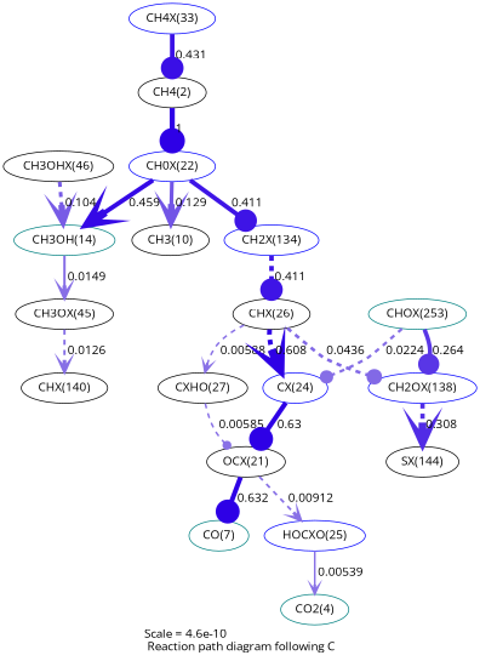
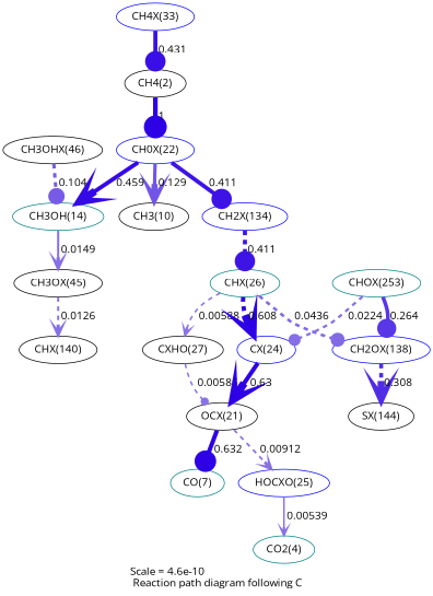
  digraph {
    fontname="Open Sans"
    label="Scale = 4.6e-10\l Reaction path diagram following C"
    node [color=black fontname="Open Sans"]
    edge [arrowhead=dot arrowsize=2.66 color="0.7, 0.911, 0.9" fontname="Open Sans" penwidth=5.33 style=dashed]
    n1 [color=blue label="CH4X(33)"]
    n2 [label="CH4(2)"]
    n3 [color=blue label="CH0X(22)"]
    n4 [label="CH3(10)"]
    n5 [color=teal label="CH3OH(14)"]
    n6 [color=blue label="CH2X(134)"]
    n7 [label="CH3OX(45)"]
-   n8 [label="CHX(26)"]
+   n8 [color=teal label="CHX(26)"]
    n9 [label="CHX(140)"]
    n10 [label="CXHO(27)"]
    n11 [color=blue label="CX(24)"]
    n12 [color=blue label="CH2OX(138)"]
    n13 [label="CH3OHX(46)"]
    n14 [label="OCX(21)"]
    n15 [label="SX(144)"]
    n16 [color=teal label="CO(7)"]
    n17 [color=blue label="HOCXO(25)"]
    n18 [color=teal label="CO2(4)"]
    n19 [color=teal label="CHOX(253)"]
    n1 -> n2 [arrowsize=2.68 color="0.7, 0.931, 0.9" label=" 0.431" penwidth=5.36 style=solid]
    n2 -> n3 [arrowsize=3 color="0.7, 1.5, 0.9" label=" 1" penwidth=6 style=bold]
    n3 -> n4 [arrowhead=vee arrowsize=2.23 color="0.7, 0.629, 0.9" label=" 0.129" penwidth=4.46 style=bold]
    n3 -> n5 [arrowhead=vee arrowsize=2.71 color="0.7, 0.959, 0.9" label=" 0.459" penwidth=5.41 style=bold]
    n3 -> n6 [label=" 0.411" style=bold]
    n5 -> n7 [arrowhead=vee arrowsize=1.41 color="0.7, 0.515, 0.9" label=" 0.0149" penwidth=2.82 style=solid]
    n6 -> n8 [label=" 0.411"]
    n7 -> n9 [arrowhead=vee arrowsize=1.35 color="0.7, 0.513, 0.9" label=" 0.0126" penwidth=2.7]
    n8 -> n10 [arrowhead=vee arrowsize=1.06 color="0.7, 0.506, 0.9" label=" 0.00588" penwidth=2.12]
    n8 -> n11 [arrowhead=vee arrowsize=2.81 color="0.7, 1.11, 0.9" label=" 0.608" penwidth=5.62]
    n8 -> n12 [arrowsize=1.82 color="0.7, 0.544, 0.9" label=" 0.0436" penwidth=3.63]
    n10 -> n14 [arrowsize=1.06 color="0.7, 0.506, 0.9" label=" 0.00585" penwidth=2.12]
-   n11 -> n14 [arrowsize=2.83 color="0.7, 1.13, 0.9" label=" 0.63" penwidth=5.65 style=bold]
+   n11 -> n14 [arrowhead=vee arrowsize=2.83 color="0.7, 1.13, 0.9" label=" 0.63" penwidth=5.65 style=bold]
    n12 -> n15 [arrowhead=vee arrowsize=2.56 color="0.7, 0.808, 0.9" label=" 0.308" penwidth=5.11]
-   n13 -> n5 [arrowhead=vee arrowsize=2.15 color="0.7, 0.604, 0.9" label=" 0.104" penwidth=4.29]
+   n13 -> n5 [arrowsize=2.15 color="0.7, 0.604, 0.9" label=" 0.104" penwidth=4.29]
    n14 -> n16 [arrowsize=2.83 color="0.7, 1.13, 0.9" label=" 0.632" penwidth=5.65 style=bold]
    n14 -> n17 [arrowhead=vee arrowsize=1.23 color="0.7, 0.509, 0.9" label=" 0.00912" penwidth=2.45]
    n17 -> n18 [arrowhead=vee arrowsize=1.03 color="0.7, 0.505, 0.9" label=" 0.00539" penwidth=2.06 style=solid]
    n19 -> n11 [arrowsize=1.57 color="0.7, 0.522, 0.9" label=" 0.0224" penwidth=3.13]
    n19 -> n12 [arrowsize=2.5 color="0.7, 0.764, 0.9" label=" 0.264" penwidth=5 style=bold]
  }
